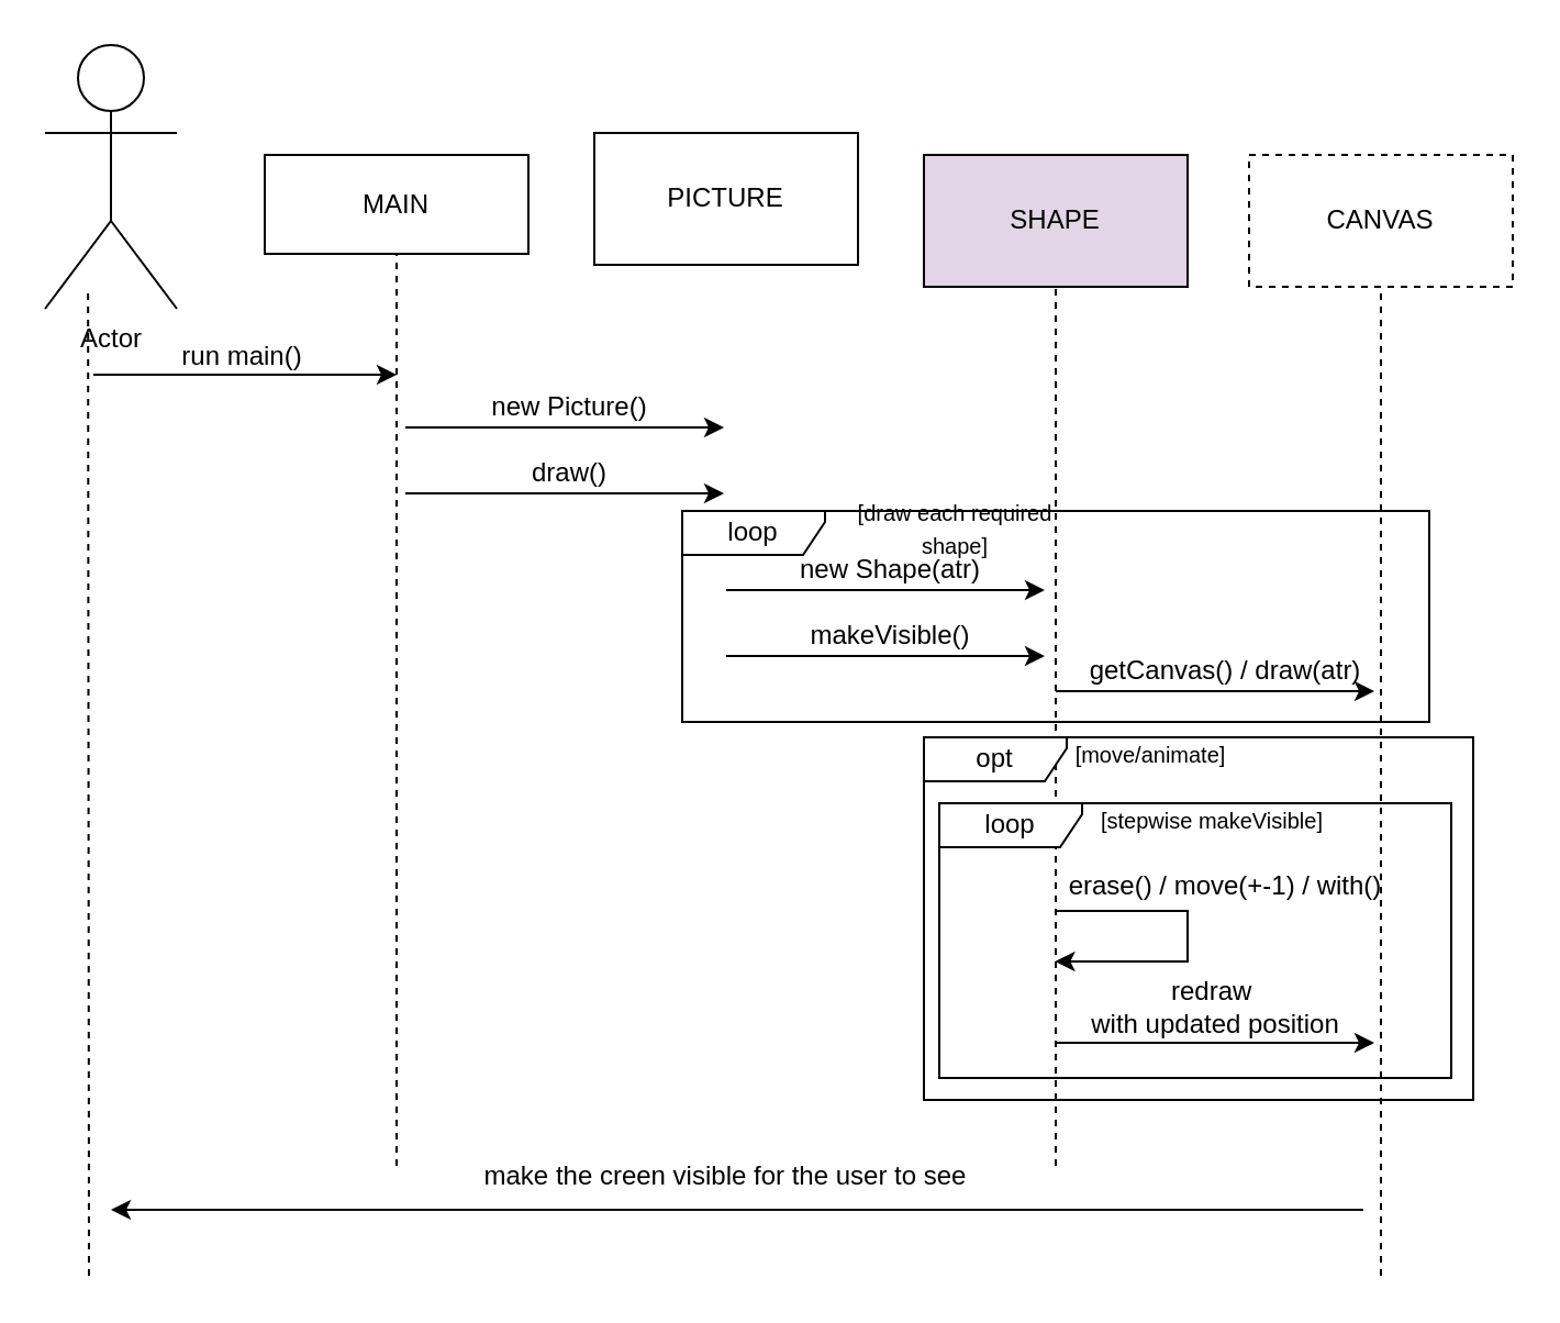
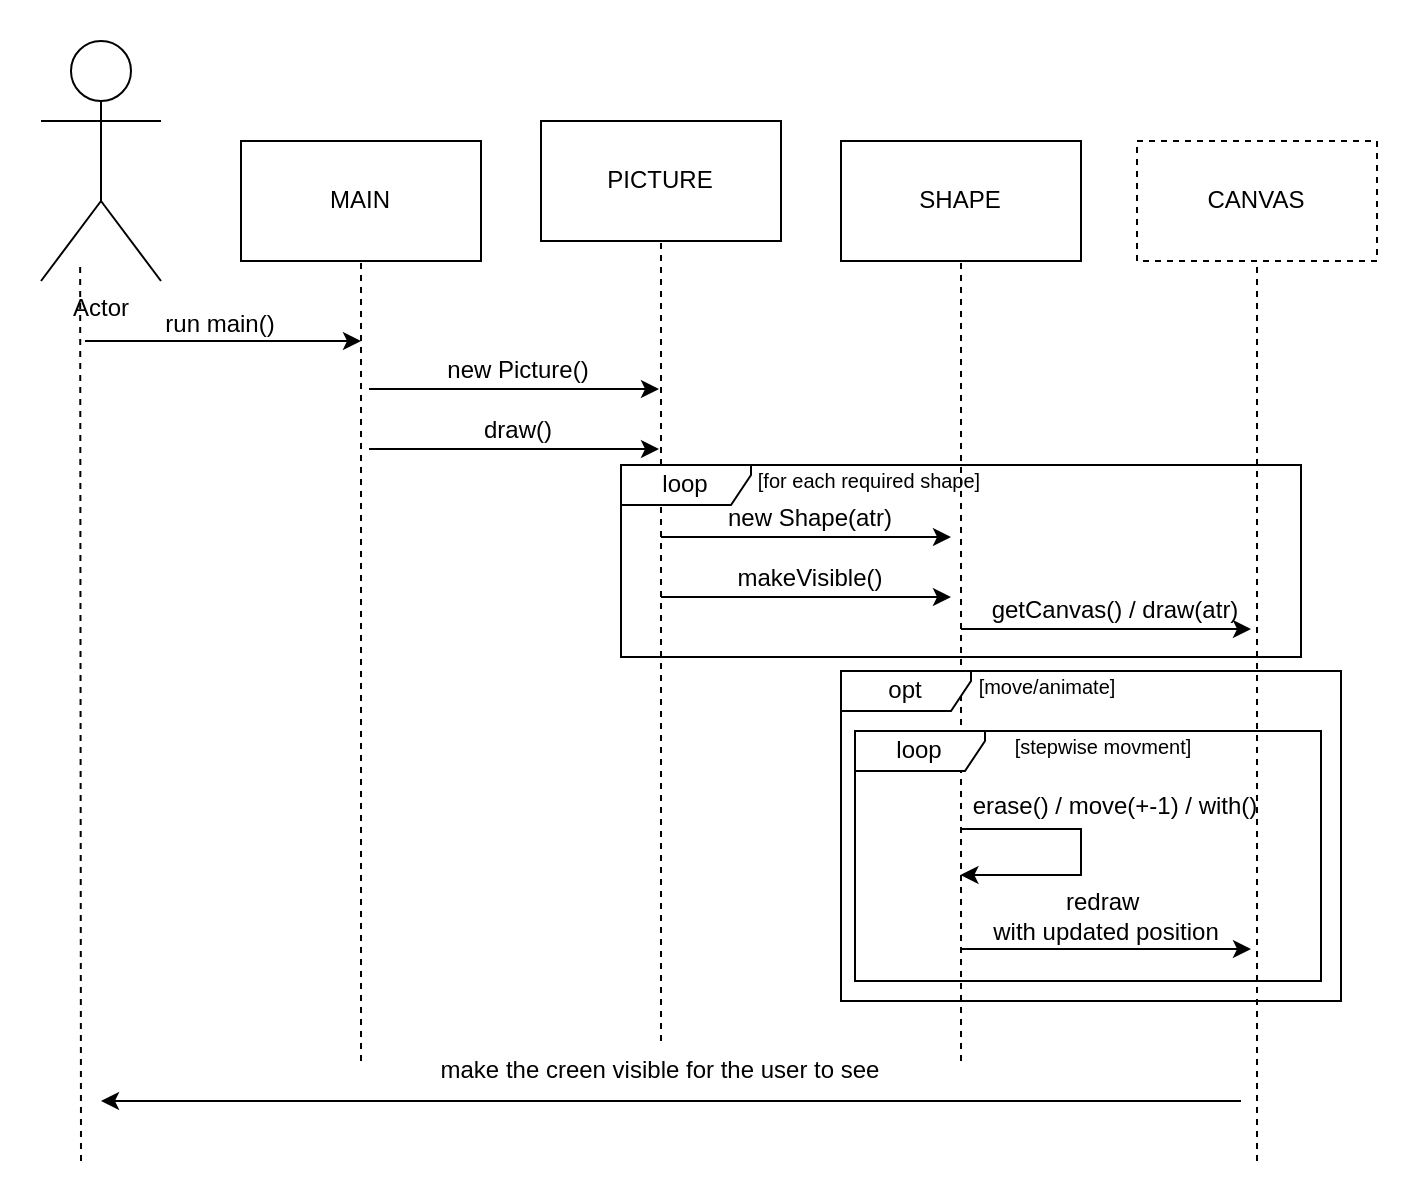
  <mxCell id="0" />
  <mxCell id="1" parent="0" />
  <mxCell id="2" value="Actor" style="shape=umlActor;verticalLabelPosition=bottom;verticalAlign=top;html=1;outlineConnect=0;shadow=0;" parent="1" vertex="1"><mxGeometry x="20" y="20" width="60" height="120" as="geometry" /></mxCell>
  <mxCell id="3" value="PICTURE" style="rounded=0;whiteSpace=wrap;html=1;" parent="1" vertex="1"><mxGeometry x="270" y="60" width="120" height="60" as="geometry" /></mxCell>
- <mxCell id="4" value="SHAPE" style="rounded=0;whiteSpace=wrap;html=1;fillColor=#e1d5e7;" parent="1" vertex="1"><mxGeometry x="420" y="70" width="120" height="60" as="geometry" /></mxCell>
+ <mxCell id="4" value="SHAPE" style="rounded=0;whiteSpace=wrap;html=1;" parent="1" vertex="1"><mxGeometry x="420" y="70" width="120" height="60" as="geometry" /></mxCell>
  <mxCell id="5" value="CANVAS" style="rounded=0;whiteSpace=wrap;html=1;dashed=1;" parent="1" vertex="1"><mxGeometry x="568" y="70" width="120" height="60" as="geometry" /></mxCell>
+ <mxCell id="6" value="" style="endArrow=none;dashed=1;html=1;rounded=0;entryX=0.5;entryY=1;entryDx=0;entryDy=0;exitX=0.5;exitY=0;exitDx=0;exitDy=0;" parent="1" source="35" target="3" edge="1"><mxGeometry width="50" height="50" relative="1" as="geometry"><mxPoint x="330" y="510" as="sourcePoint" /><mxPoint x="328" y="150" as="targetPoint" /></mxGeometry></mxCell>
  <mxCell id="7" value="" style="endArrow=none;dashed=1;html=1;rounded=0;" parent="1" target="5" edge="1"><mxGeometry width="50" height="50" relative="1" as="geometry"><mxPoint x="628" y="580" as="sourcePoint" /><mxPoint x="627.5" y="150" as="targetPoint" /></mxGeometry></mxCell>
  <mxCell id="8" value="" style="endArrow=classic;html=1;rounded=0;" parent="1" edge="1"><mxGeometry width="50" height="50" relative="1" as="geometry"><mxPoint x="42" y="170" as="sourcePoint" /><mxPoint x="180" y="170" as="targetPoint" /><Array as="points"><mxPoint x="120" y="170" /></Array></mxGeometry></mxCell>
  <mxCell id="9" value="run main()" style="text;strokeColor=none;align=center;fillColor=none;html=1;verticalAlign=middle;whiteSpace=wrap;rounded=0;" parent="1" vertex="1"><mxGeometry x="50" y="147" width="120" height="30" as="geometry" /></mxCell>
  <mxCell id="10" value="" style="endArrow=none;dashed=1;html=1;rounded=0;" parent="1" edge="1"><mxGeometry width="50" height="50" relative="1" as="geometry"><mxPoint x="40" y="580" as="sourcePoint" /><mxPoint x="39.57" y="130" as="targetPoint" /></mxGeometry></mxCell>
  <mxCell id="11" value="" style="endArrow=none;dashed=1;html=1;rounded=0;" parent="1" target="4" edge="1"><mxGeometry width="50" height="50" relative="1" as="geometry"><mxPoint x="480" y="530" as="sourcePoint" /><mxPoint x="479.57" y="150" as="targetPoint" /></mxGeometry></mxCell>
- <mxCell id="12" value="MAIN" style="rounded=0;whiteSpace=wrap;html=1;" parent="1" vertex="1"><mxGeometry x="120" y="70" width="120" height="45" as="geometry" /></mxCell>
+ <mxCell id="12" value="MAIN" style="rounded=0;whiteSpace=wrap;html=1;" parent="1" vertex="1"><mxGeometry x="120" y="70" width="120" height="60" as="geometry" /></mxCell>
  <mxCell id="13" value="" style="endArrow=none;dashed=1;html=1;rounded=0;entryX=0.5;entryY=1;entryDx=0;entryDy=0;" parent="1" target="12" edge="1"><mxGeometry width="50" height="50" relative="1" as="geometry"><mxPoint x="180" y="530" as="sourcePoint" /><mxPoint x="178" y="150" as="targetPoint" /></mxGeometry></mxCell>
  <mxCell id="14" value="" style="endArrow=classic;html=1;rounded=0;" parent="1" edge="1"><mxGeometry width="50" height="50" relative="1" as="geometry"><mxPoint x="184" y="194" as="sourcePoint" /><mxPoint x="329" y="194" as="targetPoint" /></mxGeometry></mxCell>
  <mxCell id="15" value="new Picture()" style="text;strokeColor=none;align=center;fillColor=none;html=1;verticalAlign=middle;whiteSpace=wrap;rounded=0;" parent="1" vertex="1"><mxGeometry x="199" y="170" width="120" height="30" as="geometry" /></mxCell>
  <mxCell id="16" value="" style="endArrow=classic;html=1;rounded=0;" parent="1" edge="1"><mxGeometry width="50" height="50" relative="1" as="geometry"><mxPoint x="184" y="224" as="sourcePoint" /><mxPoint x="329" y="224" as="targetPoint" /></mxGeometry></mxCell>
  <mxCell id="17" value="draw()" style="text;strokeColor=none;align=center;fillColor=none;html=1;verticalAlign=middle;whiteSpace=wrap;rounded=0;" parent="1" vertex="1"><mxGeometry x="199" y="200" width="120" height="30" as="geometry" /></mxCell>
  <mxCell id="18" value="" style="endArrow=classic;html=1;rounded=0;" parent="1" edge="1"><mxGeometry width="50" height="50" relative="1" as="geometry"><mxPoint x="330" y="268" as="sourcePoint" /><mxPoint x="475" y="268" as="targetPoint" /></mxGeometry></mxCell>
  <mxCell id="19" value="" style="endArrow=classic;html=1;rounded=0;" parent="1" edge="1"><mxGeometry width="50" height="50" relative="1" as="geometry"><mxPoint x="330" y="298" as="sourcePoint" /><mxPoint x="475" y="298" as="targetPoint" /></mxGeometry></mxCell>
  <mxCell id="20" value="makeVisible()" style="text;strokeColor=none;align=center;fillColor=none;html=1;verticalAlign=middle;whiteSpace=wrap;rounded=0;" parent="1" vertex="1"><mxGeometry x="345" y="274" width="120" height="30" as="geometry" /></mxCell>
  <mxCell id="21" value="new Shape(atr)" style="text;strokeColor=none;align=center;fillColor=none;html=1;verticalAlign=middle;whiteSpace=wrap;rounded=0;" parent="1" vertex="1"><mxGeometry x="345" y="244" width="120" height="30" as="geometry" /></mxCell>
  <mxCell id="22" value="" style="endArrow=classic;html=1;rounded=0;" parent="1" edge="1"><mxGeometry width="50" height="50" relative="1" as="geometry"><mxPoint x="480" y="314" as="sourcePoint" /><mxPoint x="625" y="314" as="targetPoint" /></mxGeometry></mxCell>
  <mxCell id="23" value="getCanvas() / draw(atr)" style="text;strokeColor=none;align=center;fillColor=none;html=1;verticalAlign=middle;whiteSpace=wrap;rounded=0;" parent="1" vertex="1"><mxGeometry x="490" y="290" width="135" height="30" as="geometry" /></mxCell>
  <mxCell id="24" value="loop" style="shape=umlFrame;whiteSpace=wrap;html=1;pointerEvents=0;width=65;height=20;" parent="1" vertex="1"><mxGeometry x="310" y="232" width="340" height="96" as="geometry" /></mxCell>
- <mxCell id="25" value="&lt;font style=&quot;font-size: 10px;&quot;&gt;[draw each required shape]&lt;/font&gt;" style="text;strokeColor=none;align=center;fillColor=none;html=1;verticalAlign=middle;whiteSpace=wrap;rounded=0;" parent="1" vertex="1"><mxGeometry x="373" y="225" width="123" height="30" as="geometry" /></mxCell>
+ <mxCell id="25" value="&lt;font style=&quot;font-size: 10px;&quot;&gt;[for each required shape]&lt;/font&gt;" style="text;strokeColor=none;align=center;fillColor=none;html=1;verticalAlign=middle;whiteSpace=wrap;rounded=0;" parent="1" vertex="1"><mxGeometry x="373" y="225" width="123" height="30" as="geometry" /></mxCell>
  <mxCell id="26" value="opt" style="shape=umlFrame;whiteSpace=wrap;html=1;pointerEvents=0;width=65;height=20;" parent="1" vertex="1"><mxGeometry x="420" y="335" width="250" height="165" as="geometry" /></mxCell>
  <mxCell id="27" value="&lt;font style=&quot;font-size: 10px;&quot;&gt;[move/animate]&lt;/font&gt;" style="text;strokeColor=none;align=center;fillColor=none;html=1;verticalAlign=middle;whiteSpace=wrap;rounded=0;" parent="1" vertex="1"><mxGeometry x="462" y="328" width="123" height="30" as="geometry" /></mxCell>
  <mxCell id="28" value="loop" style="shape=umlFrame;whiteSpace=wrap;html=1;pointerEvents=0;width=65;height=20;" parent="1" vertex="1"><mxGeometry x="427" y="365" width="233" height="125" as="geometry" /></mxCell>
- <mxCell id="29" value="&lt;font style=&quot;font-size: 10px;&quot;&gt;[stepwise makeVisible]&lt;/font&gt;" style="text;strokeColor=none;align=center;fillColor=none;html=1;verticalAlign=middle;whiteSpace=wrap;rounded=0;" parent="1" vertex="1"><mxGeometry x="490" y="358" width="123" height="30" as="geometry" /></mxCell>
+ <mxCell id="29" value="&lt;font style=&quot;font-size: 10px;&quot;&gt;[stepwise movment]&lt;/font&gt;" style="text;strokeColor=none;align=center;fillColor=none;html=1;verticalAlign=middle;whiteSpace=wrap;rounded=0;" parent="1" vertex="1"><mxGeometry x="490" y="358" width="123" height="30" as="geometry" /></mxCell>
  <mxCell id="30" value="erase() / move(+-1) / with()" style="text;strokeColor=none;align=center;fillColor=none;html=1;verticalAlign=middle;whiteSpace=wrap;rounded=0;" parent="1" vertex="1"><mxGeometry x="475" y="388" width="165" height="30" as="geometry" /></mxCell>
  <mxCell id="31" value="" style="endArrow=classic;html=1;rounded=0;" parent="1" edge="1"><mxGeometry width="50" height="50" relative="1" as="geometry"><mxPoint x="480" y="414" as="sourcePoint" /><mxPoint x="479.717" y="437" as="targetPoint" /><Array as="points"><mxPoint x="540" y="414" /><mxPoint x="540" y="437" /></Array></mxGeometry></mxCell>
  <mxCell id="32" value="" style="endArrow=classic;html=1;rounded=0;" parent="1" edge="1"><mxGeometry width="50" height="50" relative="1" as="geometry"><mxPoint x="480" y="474" as="sourcePoint" /><mxPoint x="625" y="474" as="targetPoint" /></mxGeometry></mxCell>
  <mxCell id="33" value="redraw&amp;nbsp;&lt;div&gt;with updated position&lt;/div&gt;" style="text;strokeColor=none;align=center;fillColor=none;html=1;verticalAlign=middle;whiteSpace=wrap;rounded=0;" parent="1" vertex="1"><mxGeometry x="493" y="442.5" width="120" height="30" as="geometry" /></mxCell>
  <mxCell id="34" value="" style="endArrow=classic;html=1;rounded=0;" parent="1" edge="1"><mxGeometry width="50" height="50" relative="1" as="geometry"><mxPoint x="620" y="550" as="sourcePoint" /><mxPoint x="50" y="550" as="targetPoint" /></mxGeometry></mxCell>
  <mxCell id="35" value="make the creen visible for the user to see" style="text;strokeColor=none;align=center;fillColor=none;html=1;verticalAlign=middle;whiteSpace=wrap;rounded=0;" parent="1" vertex="1"><mxGeometry x="161.25" y="520" width="337.5" height="30" as="geometry" /></mxCell>
